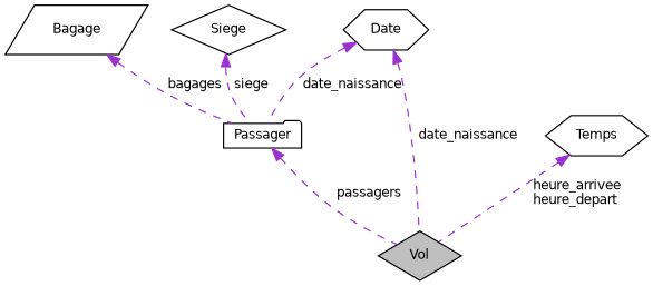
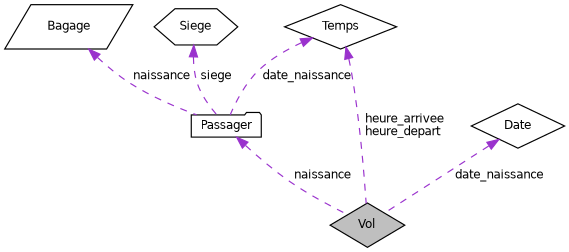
  digraph {
    node [color=black fillcolor=white fontname=Helvetica fontsize=10 shape=diamond style=filled]
    edge [color=darkorchid3 dir=back fontname=Helvetica fontsize=10 labelfontname=Helvetica labelfontsize=10 style=dashed]
    n1 [fillcolor=grey75 fontcolor=black height=0.2 label=Vol width=0.4]
    n2 [height=0.2 label=Passager shape=folder width=0.4]
    n3 [height=0.2 label=Bagage shape=parallelogram width=0.4]
-   n4 [height=0.2 label=Siege width=0.4]
-   n5 [height=0.2 label=Date shape=hexagon width=0.4]
-   n6 [height=0.2 label=Temps shape=hexagon width=0.4]
-   n2 -> n1 [label=" passagers"]
-   n3 -> n2 [label=" bagages"]
+   n4 [height=0.2 label=Siege shape=hexagon width=0.4]
+   n5 [height=0.2 label=Date width=0.4]
+   n6 [height=0.2 label=Temps width=0.4]
+   n2 -> n1 [label=" naissance"]
+   n3 -> n2 [label=" naissance"]
    n4 -> n2 [label=" siege"]
    n5 -> n1 [label=" date_naissance"]
-   n5 -> n2 [label=" date_naissance"]
+   n6 -> n2 [label=" date_naissance"]
    n6 -> n1 [label=" heure_arrivee\nheure_depart"]
  }
